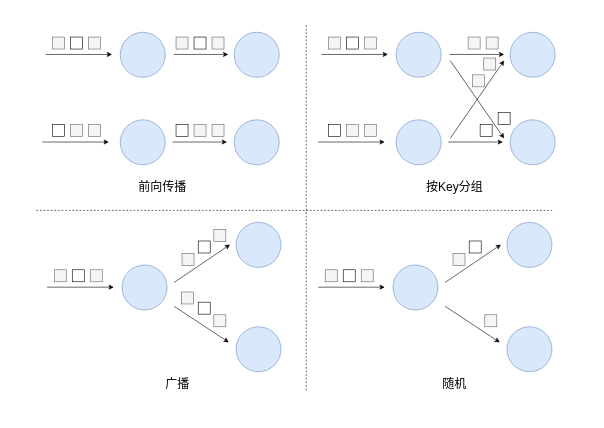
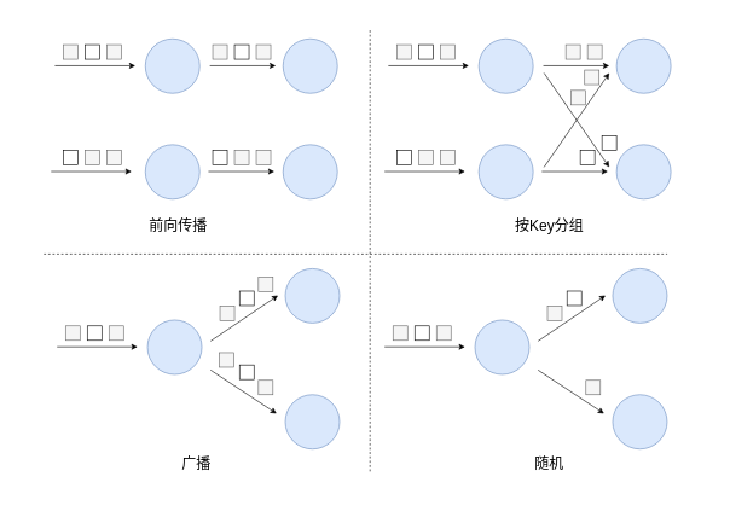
  <mxCell id="0" />
  <mxCell id="1" parent="0" />
  <mxCell id="2" value="" style="rounded=0;whiteSpace=wrap;html=1;strokeColor=none;" parent="1" vertex="1"><mxGeometry x="20" y="20" width="965" height="671" as="geometry" /></mxCell>
  <mxCell id="3" value="" style="ellipse;whiteSpace=wrap;html=1;aspect=fixed;fillColor=#dae8fc;strokeColor=#6c8ebf;" parent="1" vertex="1"><mxGeometry y="53" width="75" height="75" as="geometry" x="200" /></mxCell>
  <mxCell id="4" value="" style="endArrow=classic;html=1;" parent="1" edge="1"><mxGeometry width="50" height="50" relative="1" as="geometry"><mxPoint x="75.25" y="90" as="sourcePoint" /><mxPoint x="186.25" y="90" as="targetPoint" /></mxGeometry></mxCell>
  <mxCell id="5" value="" style="rounded=0;whiteSpace=wrap;html=1;fillColor=#f5f5f5;strokeColor=#666666;fontColor=#333333;" parent="1" vertex="1"><mxGeometry x="87" y="61" width="20" height="20" as="geometry" /></mxCell>
  <mxCell id="6" value="" style="ellipse;whiteSpace=wrap;html=1;aspect=fixed;fillColor=#dae8fc;strokeColor=#6c8ebf;" parent="1" vertex="1"><mxGeometry x="390" y="53" width="75" height="75" as="geometry" /></mxCell>
  <mxCell id="7" value="" style="rounded=0;whiteSpace=wrap;html=1;" parent="1" vertex="1"><mxGeometry x="117" y="61" width="20" height="20" as="geometry" /></mxCell>
  <mxCell id="8" value="" style="rounded=0;whiteSpace=wrap;html=1;fillColor=#f5f5f5;strokeColor=#666666;fontColor=#333333;" parent="1" vertex="1"><mxGeometry x="147" y="61" width="20" height="20" as="geometry" /></mxCell>
  <mxCell id="9" value="" style="ellipse;whiteSpace=wrap;html=1;aspect=fixed;fillColor=#dae8fc;strokeColor=#6c8ebf;" parent="1" vertex="1"><mxGeometry y="199" width="75" height="75" as="geometry" x="200" /></mxCell>
  <mxCell id="10" value="" style="endArrow=classic;html=1;" parent="1" edge="1"><mxGeometry width="50" height="50" relative="1" as="geometry"><mxPoint x="70" y="236" as="sourcePoint" /><mxPoint x="181" y="236" as="targetPoint" /></mxGeometry></mxCell>
  <mxCell id="11" value="" style="rounded=0;whiteSpace=wrap;html=1;" parent="1" vertex="1"><mxGeometry x="87" y="207" width="20" height="20" as="geometry" /></mxCell>
  <mxCell id="12" value="" style="rounded=0;whiteSpace=wrap;html=1;fillColor=#f5f5f5;strokeColor=#666666;fontColor=#333333;" parent="1" vertex="1"><mxGeometry x="117" y="207" width="20" height="20" as="geometry" /></mxCell>
  <mxCell id="13" value="" style="rounded=0;whiteSpace=wrap;html=1;fillColor=#f5f5f5;strokeColor=#666666;fontColor=#333333;" parent="1" vertex="1"><mxGeometry x="147" y="207" width="20" height="20" as="geometry" /></mxCell>
  <mxCell id="14" value="" style="endArrow=classic;html=1;" parent="1" edge="1"><mxGeometry width="50" height="50" relative="1" as="geometry"><mxPoint x="289" y="90" as="sourcePoint" /><mxPoint x="380" y="90" as="targetPoint" /></mxGeometry></mxCell>
  <mxCell id="15" value="" style="endArrow=classic;html=1;" parent="1" edge="1"><mxGeometry width="50" height="50" relative="1" as="geometry"><mxPoint x="287" y="236" as="sourcePoint" /><mxPoint x="378" y="236" as="targetPoint" /></mxGeometry></mxCell>
  <mxCell id="16" value="" style="ellipse;whiteSpace=wrap;html=1;aspect=fixed;fillColor=#dae8fc;strokeColor=#6c8ebf;" parent="1" vertex="1"><mxGeometry x="390" y="199" width="75" height="75" as="geometry" /></mxCell>
  <mxCell id="17" value="" style="ellipse;whiteSpace=wrap;html=1;aspect=fixed;fillColor=#dae8fc;strokeColor=#6c8ebf;" parent="1" vertex="1"><mxGeometry x="660" y="53" width="75" height="75" as="geometry" /></mxCell>
  <mxCell id="18" value="" style="endArrow=classic;html=1;" parent="1" edge="1"><mxGeometry width="50" height="50" relative="1" as="geometry"><mxPoint x="535.25" y="90" as="sourcePoint" /><mxPoint x="646.25" y="90" as="targetPoint" /></mxGeometry></mxCell>
  <mxCell id="19" value="" style="rounded=0;whiteSpace=wrap;html=1;fillColor=#f5f5f5;strokeColor=#666666;fontColor=#333333;" parent="1" vertex="1"><mxGeometry x="547" y="61" width="20" height="20" as="geometry" /></mxCell>
  <mxCell id="20" value="" style="ellipse;whiteSpace=wrap;html=1;aspect=fixed;fillColor=#dae8fc;strokeColor=#6c8ebf;" parent="1" vertex="1"><mxGeometry x="850" y="53" width="75" height="75" as="geometry" /></mxCell>
  <mxCell id="21" value="" style="rounded=0;whiteSpace=wrap;html=1;" parent="1" vertex="1"><mxGeometry x="577" y="61" width="20" height="20" as="geometry" /></mxCell>
  <mxCell id="22" value="" style="rounded=0;whiteSpace=wrap;html=1;fillColor=#f5f5f5;strokeColor=#666666;fontColor=#333333;" parent="1" vertex="1"><mxGeometry x="607" y="61" width="20" height="20" as="geometry" /></mxCell>
  <mxCell id="23" value="" style="ellipse;whiteSpace=wrap;html=1;aspect=fixed;fillColor=#dae8fc;strokeColor=#6c8ebf;" parent="1" vertex="1"><mxGeometry x="660" y="199" width="75" height="75" as="geometry" /></mxCell>
  <mxCell id="24" value="" style="endArrow=classic;html=1;" parent="1" edge="1"><mxGeometry width="50" height="50" relative="1" as="geometry"><mxPoint x="530" y="236" as="sourcePoint" /><mxPoint x="641" y="236" as="targetPoint" /></mxGeometry></mxCell>
  <mxCell id="25" value="" style="rounded=0;whiteSpace=wrap;html=1;" parent="1" vertex="1"><mxGeometry x="547" y="207" width="20" height="20" as="geometry" /></mxCell>
  <mxCell id="26" value="" style="rounded=0;whiteSpace=wrap;html=1;fillColor=#f5f5f5;strokeColor=#666666;fontColor=#333333;" parent="1" vertex="1"><mxGeometry x="577" y="207" width="20" height="20" as="geometry" /></mxCell>
  <mxCell id="27" value="" style="rounded=0;whiteSpace=wrap;html=1;fillColor=#f5f5f5;strokeColor=#666666;fontColor=#333333;" parent="1" vertex="1"><mxGeometry x="607" y="207" width="20" height="20" as="geometry" /></mxCell>
  <mxCell id="28" value="" style="endArrow=classic;html=1;" parent="1" edge="1"><mxGeometry width="50" height="50" relative="1" as="geometry"><mxPoint x="749" y="90" as="sourcePoint" /><mxPoint x="840" y="90" as="targetPoint" /></mxGeometry></mxCell>
  <mxCell id="29" value="" style="endArrow=classic;html=1;" parent="1" edge="1"><mxGeometry width="50" height="50" relative="1" as="geometry"><mxPoint x="747" y="236" as="sourcePoint" /><mxPoint x="838" y="236" as="targetPoint" /></mxGeometry></mxCell>
  <mxCell id="30" value="" style="ellipse;whiteSpace=wrap;html=1;aspect=fixed;fillColor=#dae8fc;strokeColor=#6c8ebf;" parent="1" vertex="1"><mxGeometry x="850" y="199" width="75" height="75" as="geometry" /></mxCell>
  <mxCell id="31" value="" style="rounded=0;whiteSpace=wrap;html=1;fillColor=#f5f5f5;strokeColor=#666666;fontColor=#333333;" parent="1" vertex="1"><mxGeometry x="293" y="61" width="20" height="20" as="geometry" /></mxCell>
  <mxCell id="32" value="" style="rounded=0;whiteSpace=wrap;html=1;" parent="1" vertex="1"><mxGeometry x="323" y="61" width="20" height="20" as="geometry" /></mxCell>
  <mxCell id="33" value="" style="rounded=0;whiteSpace=wrap;html=1;fillColor=#f5f5f5;strokeColor=#666666;fontColor=#333333;" parent="1" vertex="1"><mxGeometry x="353" y="61" width="20" height="20" as="geometry" /></mxCell>
  <mxCell id="34" value="" style="rounded=0;whiteSpace=wrap;html=1;" parent="1" vertex="1"><mxGeometry x="293" y="207" width="20" height="20" as="geometry" /></mxCell>
  <mxCell id="35" value="" style="rounded=0;whiteSpace=wrap;html=1;fillColor=#f5f5f5;strokeColor=#666666;fontColor=#333333;" parent="1" vertex="1"><mxGeometry x="323" y="207" width="20" height="20" as="geometry" /></mxCell>
  <mxCell id="36" value="" style="rounded=0;whiteSpace=wrap;html=1;fillColor=#f5f5f5;strokeColor=#666666;fontColor=#333333;" parent="1" vertex="1"><mxGeometry x="353" y="207" width="20" height="20" as="geometry" /></mxCell>
  <mxCell id="37" value="" style="endArrow=classic;html=1;" parent="1" edge="1"><mxGeometry width="50" height="50" relative="1" as="geometry"><mxPoint x="750" y="100" as="sourcePoint" /><mxPoint x="840" y="230" as="targetPoint" /></mxGeometry></mxCell>
  <mxCell id="38" value="" style="endArrow=classic;html=1;" parent="1" edge="1"><mxGeometry width="50" height="50" relative="1" as="geometry"><mxPoint x="750" y="230" as="sourcePoint" /><mxPoint x="840" y="100" as="targetPoint" /></mxGeometry></mxCell>
  <mxCell id="39" value="" style="rounded=0;whiteSpace=wrap;html=1;fillColor=#f5f5f5;strokeColor=#666666;fontColor=#333333;" parent="1" vertex="1"><mxGeometry x="810" y="61" width="20" height="20" as="geometry" /></mxCell>
  <mxCell id="40" value="" style="rounded=0;whiteSpace=wrap;html=1;fillColor=#f5f5f5;strokeColor=#666666;fontColor=#333333;" parent="1" vertex="1"><mxGeometry x="780" y="61" width="20" height="20" as="geometry" /></mxCell>
  <mxCell id="41" value="" style="rounded=0;whiteSpace=wrap;html=1;" parent="1" vertex="1"><mxGeometry x="830" y="187" width="20" height="20" as="geometry" /></mxCell>
  <mxCell id="42" value="" style="rounded=0;whiteSpace=wrap;html=1;fillColor=#f5f5f5;strokeColor=#666666;fontColor=#333333;" parent="1" vertex="1"><mxGeometry x="806" y="96" width="20" height="20" as="geometry" /></mxCell>
  <mxCell id="43" value="" style="rounded=0;whiteSpace=wrap;html=1;fillColor=#f5f5f5;strokeColor=#666666;fontColor=#333333;" parent="1" vertex="1"><mxGeometry x="787" y="124" width="20" height="20" as="geometry" /></mxCell>
  <mxCell id="44" value="" style="rounded=0;whiteSpace=wrap;html=1;" parent="1" vertex="1"><mxGeometry x="800" y="207" width="20" height="20" as="geometry" /></mxCell>
- <mxCell id="45" value="&lt;font style=&quot;font-size: 20px&quot;&gt;前向传播&lt;/font&gt;" style="text;html=1;strokeColor=none;fillColor=none;align=center;verticalAlign=middle;whiteSpace=wrap;rounded=0;" parent="1" vertex="1"><mxGeometry x="218" y="290" width="105" height="40" as="geometry" /></mxCell>
+ <mxCell id="45" value="&lt;font style=&quot;font-size: 20px&quot;&gt;前向传播&lt;/font&gt;" style="text;html=1;strokeColor=none;fillColor=none;align=center;verticalAlign=middle;whiteSpace=wrap;rounded=0;" parent="1" vertex="1"><mxGeometry x="193" y="290" width="105" height="40" as="geometry" /></mxCell>
  <mxCell id="46" value="&lt;span style=&quot;font-size: 20px;&quot;&gt;按Key分组&lt;/span&gt;" style="text;html=1;strokeColor=none;fillColor=none;align=center;verticalAlign=middle;whiteSpace=wrap;rounded=0;fontSize=20;" parent="1" vertex="1"><mxGeometry x="705" y="290" width="105" height="40" as="geometry" /></mxCell>
  <mxCell id="47" value="" style="ellipse;whiteSpace=wrap;html=1;aspect=fixed;fillColor=#dae8fc;strokeColor=#6c8ebf;" parent="1" vertex="1"><mxGeometry x="203" y="441" width="75" height="75" as="geometry" /></mxCell>
  <mxCell id="48" value="" style="endArrow=classic;html=1;" parent="1" edge="1"><mxGeometry width="50" height="50" relative="1" as="geometry"><mxPoint x="78.25" y="478" as="sourcePoint" /><mxPoint x="189.25" y="478" as="targetPoint" /></mxGeometry></mxCell>
  <mxCell id="49" value="" style="rounded=0;whiteSpace=wrap;html=1;fillColor=#f5f5f5;strokeColor=#666666;fontColor=#333333;" parent="1" vertex="1"><mxGeometry x="90" y="449" width="20" height="20" as="geometry" /></mxCell>
  <mxCell id="50" value="" style="ellipse;whiteSpace=wrap;html=1;aspect=fixed;fillColor=#dae8fc;strokeColor=#6c8ebf;" parent="1" vertex="1"><mxGeometry x="393" y="370" width="75" height="75" as="geometry" /></mxCell>
  <mxCell id="51" value="" style="rounded=0;whiteSpace=wrap;html=1;" parent="1" vertex="1"><mxGeometry x="120" y="449" width="20" height="20" as="geometry" /></mxCell>
  <mxCell id="52" value="" style="rounded=0;whiteSpace=wrap;html=1;fillColor=#f5f5f5;strokeColor=#666666;fontColor=#333333;" parent="1" vertex="1"><mxGeometry x="150" y="449" width="20" height="20" as="geometry" /></mxCell>
  <mxCell id="53" value="" style="endArrow=classic;html=1;" parent="1" edge="1"><mxGeometry width="50" height="50" relative="1" as="geometry"><mxPoint x="290" y="470" as="sourcePoint" /><mxPoint x="383" y="407" as="targetPoint" /></mxGeometry></mxCell>
  <mxCell id="54" value="" style="endArrow=classic;html=1;" parent="1" edge="1"><mxGeometry width="50" height="50" relative="1" as="geometry"><mxPoint x="290" y="510" as="sourcePoint" /><mxPoint x="381" y="570" as="targetPoint" /></mxGeometry></mxCell>
  <mxCell id="55" value="" style="ellipse;whiteSpace=wrap;html=1;aspect=fixed;fillColor=#dae8fc;strokeColor=#6c8ebf;" parent="1" vertex="1"><mxGeometry x="393" y="544" width="75" height="75" as="geometry" /></mxCell>
  <mxCell id="56" value="" style="rounded=0;whiteSpace=wrap;html=1;fillColor=#f5f5f5;strokeColor=#666666;fontColor=#333333;" parent="1" vertex="1"><mxGeometry x="303" y="422" width="20" height="20" as="geometry" /></mxCell>
  <mxCell id="57" value="" style="rounded=0;whiteSpace=wrap;html=1;" parent="1" vertex="1"><mxGeometry x="330" y="401" width="20" height="20" as="geometry" /></mxCell>
  <mxCell id="58" value="" style="rounded=0;whiteSpace=wrap;html=1;fillColor=#f5f5f5;strokeColor=#666666;fontColor=#333333;" parent="1" vertex="1"><mxGeometry x="356" y="382" width="20" height="20" as="geometry" /></mxCell>
  <mxCell id="59" value="" style="rounded=0;whiteSpace=wrap;html=1;fillColor=#f5f5f5;strokeColor=#666666;fontColor=#333333;" parent="1" vertex="1"><mxGeometry x="302" y="486" width="20" height="20" as="geometry" /></mxCell>
  <mxCell id="60" value="" style="rounded=0;whiteSpace=wrap;html=1;" parent="1" vertex="1"><mxGeometry x="330" y="503" width="20" height="20" as="geometry" /></mxCell>
  <mxCell id="61" value="" style="rounded=0;whiteSpace=wrap;html=1;fillColor=#f5f5f5;strokeColor=#666666;fontColor=#333333;" parent="1" vertex="1"><mxGeometry x="356" y="524" width="20" height="20" as="geometry" /></mxCell>
- <mxCell id="62" value="&lt;span style=&quot;font-size: 20px;&quot;&gt;广播&lt;/span&gt;" style="text;html=1;strokeColor=none;fillColor=none;align=center;verticalAlign=middle;whiteSpace=wrap;rounded=0;fontSize=20;" parent="1" vertex="1"><mxGeometry x="243" y="619" width="105" height="40" as="geometry" /></mxCell>
+ <mxCell id="62" value="&lt;span style=&quot;font-size: 20px;&quot;&gt;广播&lt;/span&gt;" style="text;html=1;strokeColor=none;fillColor=none;align=center;verticalAlign=middle;whiteSpace=wrap;rounded=0;fontSize=20;" parent="1" vertex="1"><mxGeometry x="218" y="619" width="105" height="40" as="geometry" /></mxCell>
  <mxCell id="63" value="" style="ellipse;whiteSpace=wrap;html=1;aspect=fixed;fillColor=#dae8fc;strokeColor=#6c8ebf;" parent="1" vertex="1"><mxGeometry x="654.75" y="441" width="75" height="75" as="geometry" /></mxCell>
  <mxCell id="64" value="" style="endArrow=classic;html=1;" parent="1" edge="1"><mxGeometry width="50" height="50" relative="1" as="geometry"><mxPoint x="530" y="478" as="sourcePoint" /><mxPoint x="641" y="478" as="targetPoint" /></mxGeometry></mxCell>
  <mxCell id="65" value="" style="rounded=0;whiteSpace=wrap;html=1;fillColor=#f5f5f5;strokeColor=#666666;fontColor=#333333;" parent="1" vertex="1"><mxGeometry x="541.75" y="449" width="20" height="20" as="geometry" /></mxCell>
  <mxCell id="66" value="" style="ellipse;whiteSpace=wrap;html=1;aspect=fixed;fillColor=#dae8fc;strokeColor=#6c8ebf;" parent="1" vertex="1"><mxGeometry x="844.75" y="370" width="75" height="75" as="geometry" /></mxCell>
  <mxCell id="67" value="" style="rounded=0;whiteSpace=wrap;html=1;" parent="1" vertex="1"><mxGeometry x="571.75" y="449" width="20" height="20" as="geometry" /></mxCell>
  <mxCell id="68" value="" style="rounded=0;whiteSpace=wrap;html=1;fillColor=#f5f5f5;strokeColor=#666666;fontColor=#333333;" parent="1" vertex="1"><mxGeometry x="601.75" y="449" width="20" height="20" as="geometry" /></mxCell>
  <mxCell id="69" value="" style="endArrow=classic;html=1;" parent="1" edge="1"><mxGeometry width="50" height="50" relative="1" as="geometry"><mxPoint x="741.75" y="470" as="sourcePoint" /><mxPoint x="834.75" y="407" as="targetPoint" /></mxGeometry></mxCell>
  <mxCell id="70" value="" style="endArrow=classic;html=1;" parent="1" edge="1"><mxGeometry width="50" height="50" relative="1" as="geometry"><mxPoint x="741.75" y="510" as="sourcePoint" /><mxPoint x="832.75" y="570" as="targetPoint" /></mxGeometry></mxCell>
  <mxCell id="71" value="" style="ellipse;whiteSpace=wrap;html=1;aspect=fixed;fillColor=#dae8fc;strokeColor=#6c8ebf;" parent="1" vertex="1"><mxGeometry x="844.75" y="544" width="75" height="75" as="geometry" /></mxCell>
  <mxCell id="72" value="" style="rounded=0;whiteSpace=wrap;html=1;fillColor=#f5f5f5;strokeColor=#666666;fontColor=#333333;" parent="1" vertex="1"><mxGeometry x="754.75" y="422" width="20" height="20" as="geometry" /></mxCell>
  <mxCell id="73" value="" style="rounded=0;whiteSpace=wrap;html=1;" parent="1" vertex="1"><mxGeometry x="781.75" y="401" width="20" height="20" as="geometry" /></mxCell>
  <mxCell id="74" value="" style="rounded=0;whiteSpace=wrap;html=1;fillColor=#f5f5f5;strokeColor=#666666;fontColor=#333333;" parent="1" vertex="1"><mxGeometry x="807.75" y="524" width="20" height="20" as="geometry" /></mxCell>
  <mxCell id="75" value="&lt;span style=&quot;font-size: 20px;&quot;&gt;随机&lt;/span&gt;" style="text;html=1;strokeColor=none;fillColor=none;align=center;verticalAlign=middle;whiteSpace=wrap;rounded=0;fontSize=20;" parent="1" vertex="1"><mxGeometry x="705" y="619" width="105" height="40" as="geometry" /></mxCell>
  <mxCell id="76" value="" style="endArrow=none;dashed=1;html=1;" parent="1" edge="1"><mxGeometry width="50" height="50" relative="1" as="geometry"><mxPoint x="60" y="350" as="sourcePoint" /><mxPoint x="920" y="350" as="targetPoint" /></mxGeometry></mxCell>
  <mxCell id="77" value="" style="endArrow=none;dashed=1;html=1;" parent="1" edge="1"><mxGeometry width="50" height="50" relative="1" as="geometry"><mxPoint x="510" y="650" as="sourcePoint" /><mxPoint x="510" y="40" as="targetPoint" /></mxGeometry></mxCell>
